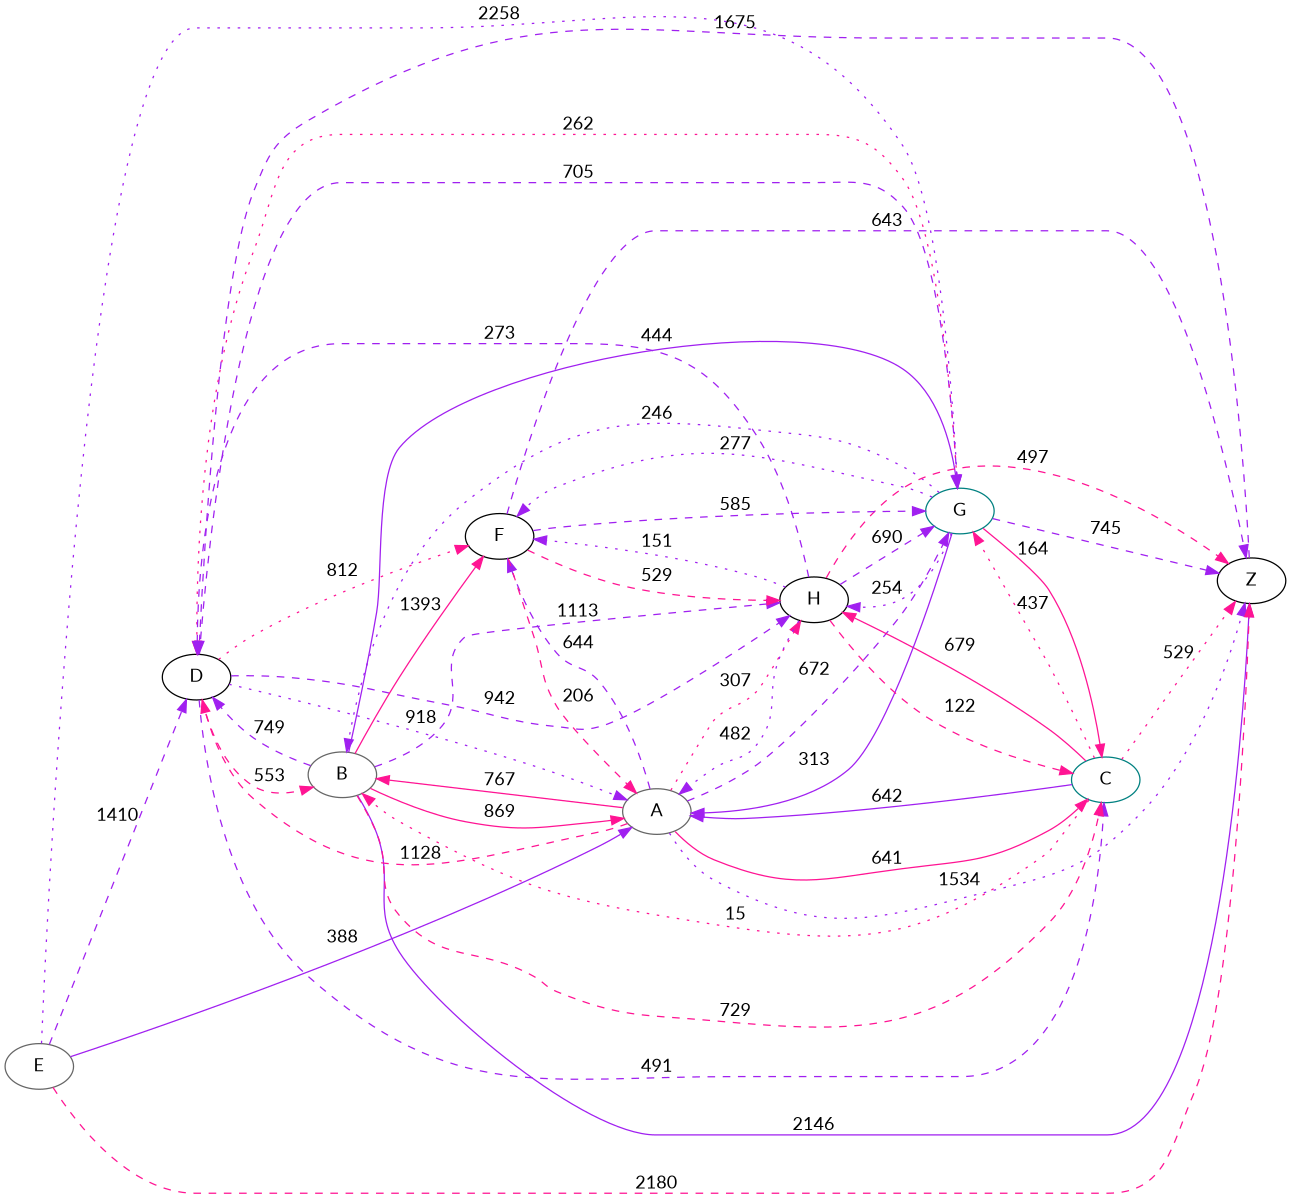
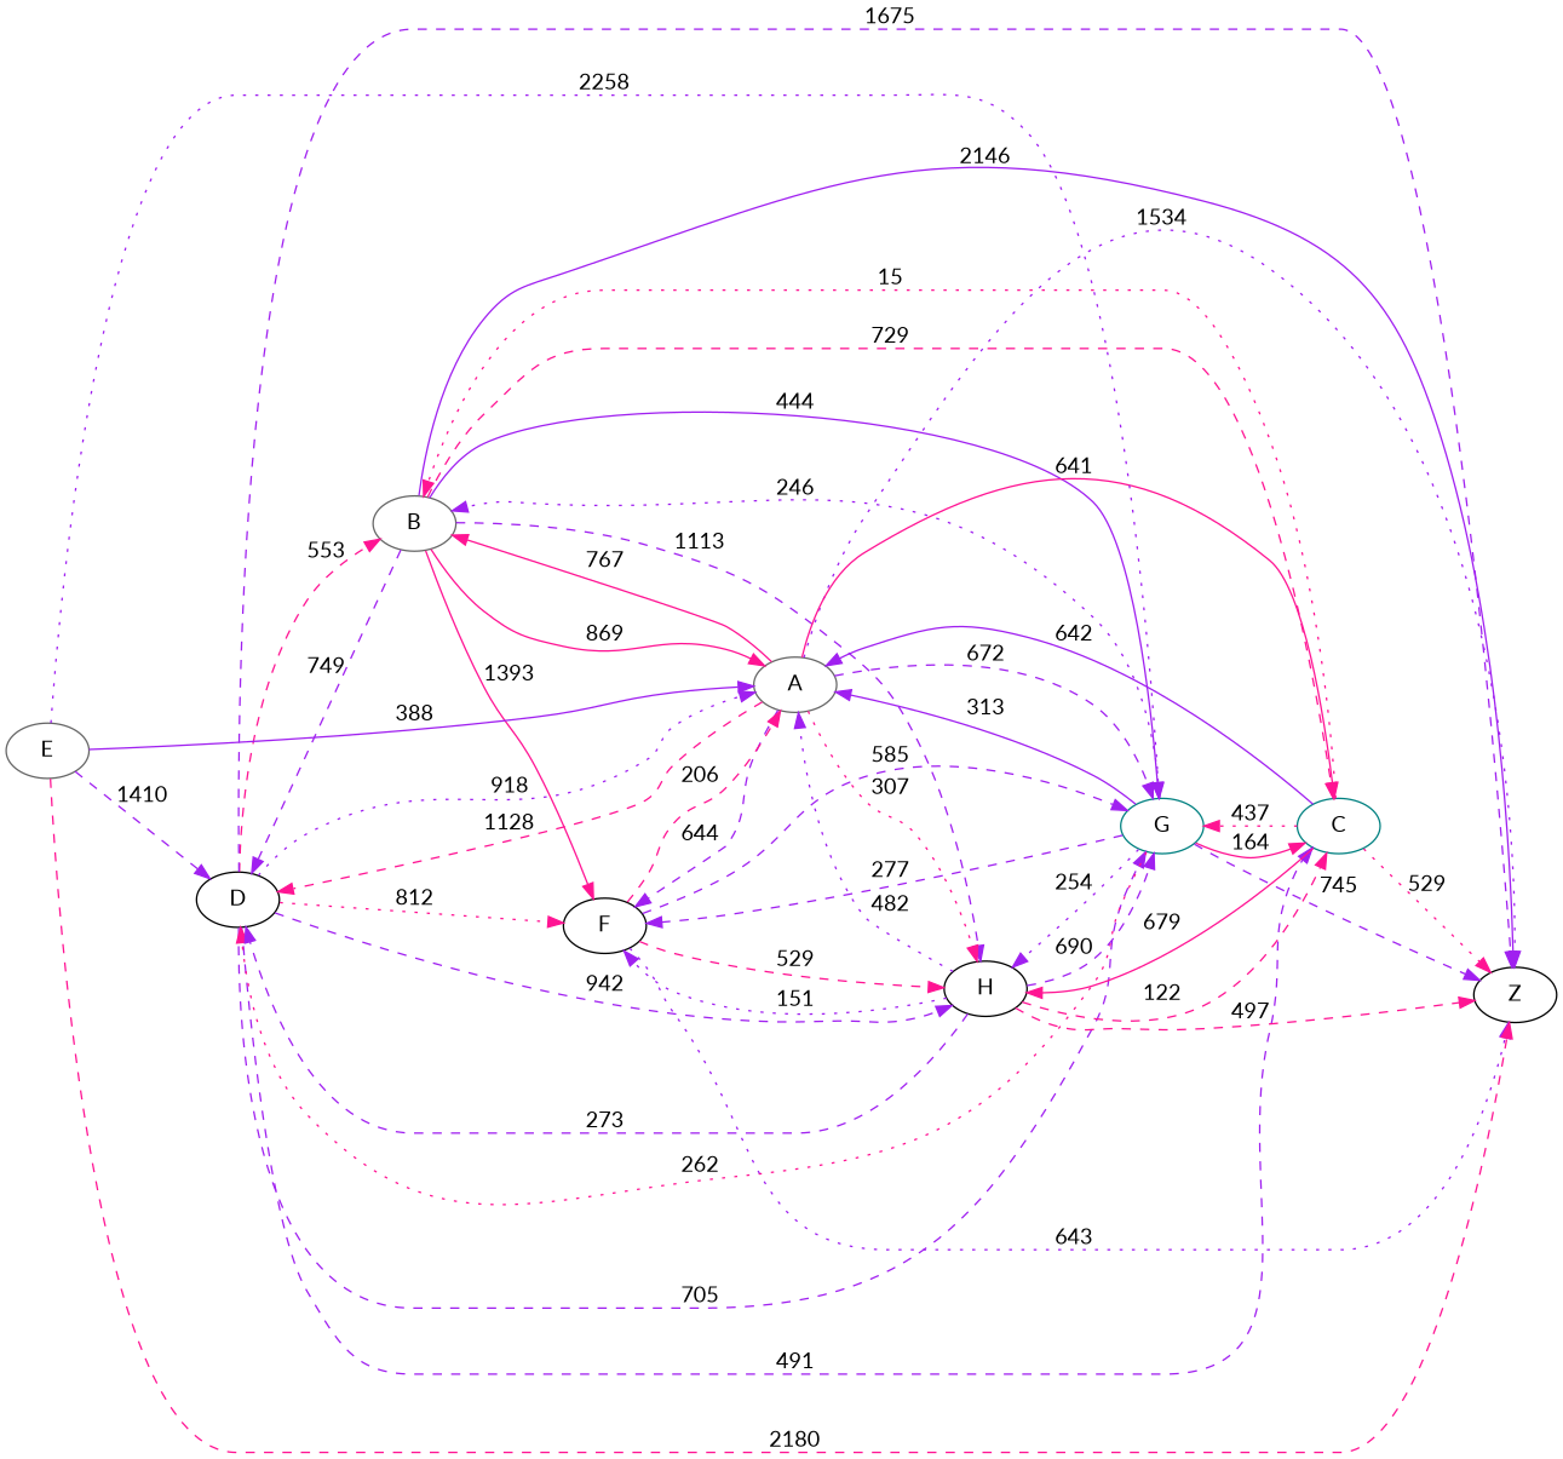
  digraph {
    fontname=Lato
    rankdir=LR
    node [color=black fontname=Lato]
    edge [color=purple fontname=Lato style=dashed]
    D
    B [color=gray40]
    Z
    A [color=gray40]
    C [color=teal]
    G [color=teal]
    H
    F
    E [color=gray40]
    D -> B [color=deeppink label=553]
-   Z -> D [label=1675]
+   D -> Z [label=1675]
    D -> A [label=918 style=dotted]
    D -> C [label=491]
    D -> G [label=705]
    D -> H [label=942]
    D -> F [color=deeppink label=812 style=dotted]
    B -> D [label=749]
    B -> Z [label=2146 style=solid]
    B -> A [color=deeppink label=869 style=solid]
    B -> C [color=deeppink label=729]
    B -> G [label=444 style=solid]
    B -> H [label=1113]
    B -> F [color=deeppink label=1393 style=solid]
    A -> D [color=deeppink label=1128]
    A -> B [color=deeppink label=767 style=solid]
    A -> Z [label=1534 style=dotted]
    A -> C [color=deeppink label=641 style=solid]
    A -> G [label=672]
    A -> H [color=deeppink label=307 style=dotted]
    A -> F [label=644]
    C -> B [color=deeppink label=15 style=dotted]
    C -> Z [color=deeppink label=529 style=dotted]
    C -> A [label=642 style=solid]
    C -> G [color=deeppink label=437 style=dotted]
    C -> H [color=deeppink label=679 style=solid]
    G -> D [color=deeppink label=262 style=dotted]
    G -> B [label=246 style=dotted]
    G -> Z [label=745]
    G -> A [label=313 style=solid]
    G -> C [color=deeppink label=164 style=solid]
    G -> H [label=254 style=dotted]
-   G -> F [label=277 style=dotted]
+   G -> F [label=277]
    H -> D [label=273]
    H -> Z [color=deeppink label=497]
    H -> A [label=482 style=dotted]
    H -> C [color=deeppink label=122]
    H -> G [label=690]
    H -> F [label=151 style=dotted]
-   F -> Z [label=643]
+   F -> Z [label=643 style=dotted]
    F -> A [color=deeppink label=206]
    F -> G [label=585]
    F -> H [color=deeppink label=529]
    E -> D [label=1410]
    E -> Z [color=deeppink label=2180]
    E -> A [label=388 style=solid]
    E -> G [label=2258 style=dotted]
  }
